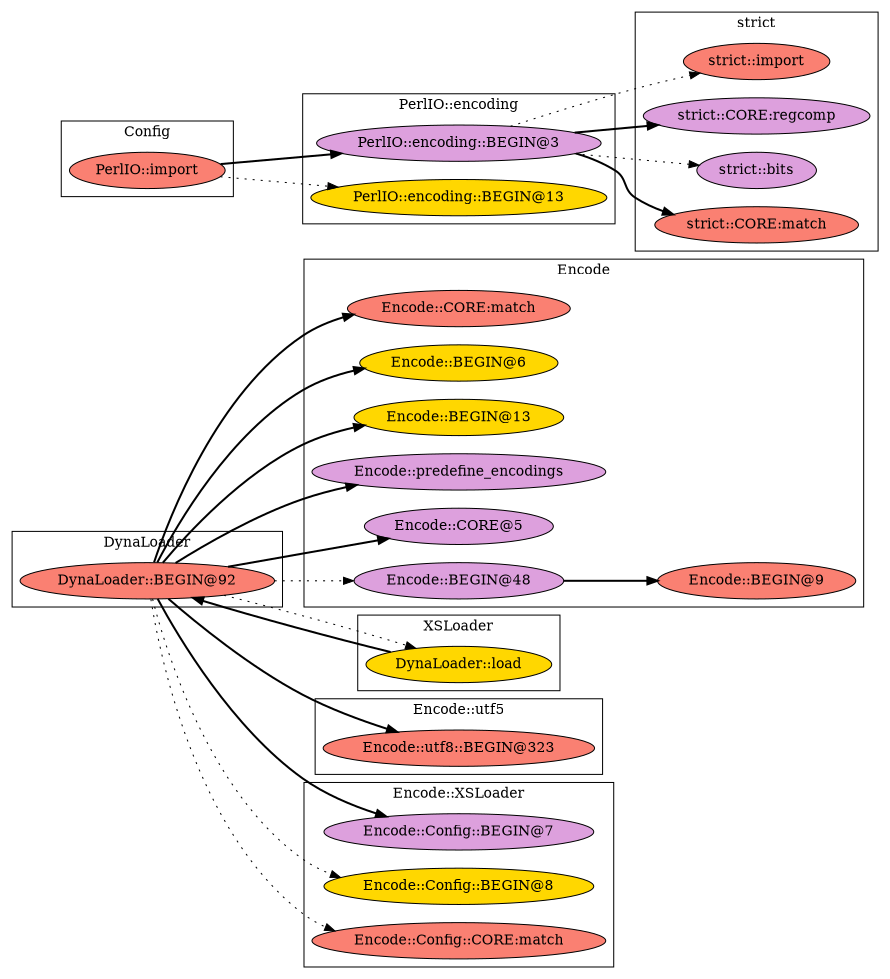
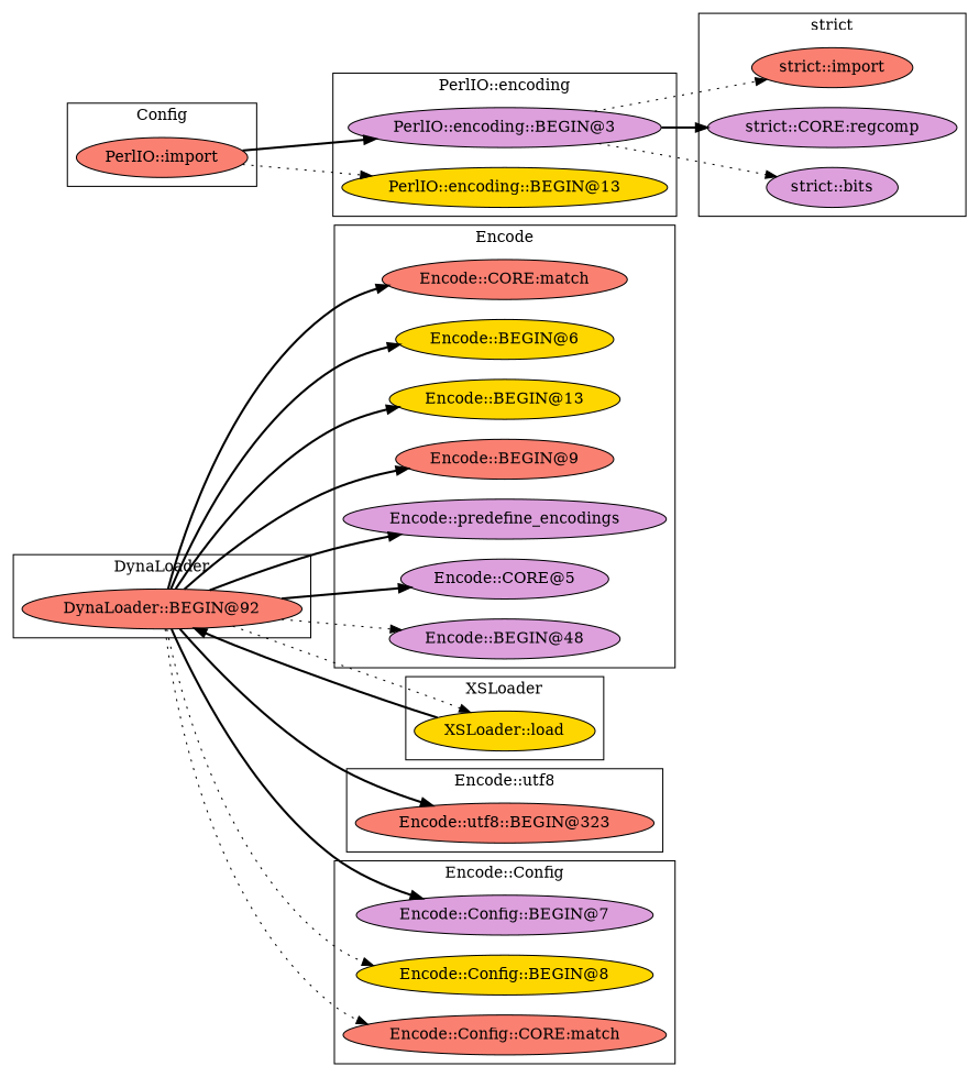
  digraph {
    rankdir=LR
    node [fillcolor=salmon style=filled]
    edge [style=bold]
    "Encode::CORE:match"
    "Encode::BEGIN@6" [fillcolor=gold]
    "Encode::BEGIN@13" [fillcolor=gold]
    "Encode::BEGIN@9"
    "Encode::predefine_encodings" [fillcolor=plum]
    n6 [fillcolor=plum label="Encode::CORE@5"]
    "Encode::BEGIN@48" [fillcolor=plum]
    "DynaLoader::BEGIN@92"
    "PerlIO::encoding::BEGIN@3" [fillcolor=plum]
    "PerlIO::encoding::BEGIN@13" [fillcolor=gold]
    "strict::import"
    "strict::CORE:regcomp" [fillcolor=plum]
    "strict::bits" [fillcolor=plum]
-   "strict::CORE:match"
-   "XSLoader::load" [fillcolor=gold label="DynaLoader::load"]
+   "XSLoader::load" [fillcolor=gold]
    "PerlIO::import"
    "Encode::utf8::BEGIN@323"
    "Encode::Config::BEGIN@7" [fillcolor=plum]
    "Encode::Config::BEGIN@8" [fillcolor=gold]
    "Encode::Config::CORE:match"
    subgraph cluster_1 {
      label=Encode
      "Encode::CORE:match"
      "Encode::BEGIN@6"
      "Encode::BEGIN@13"
      "Encode::BEGIN@9"
      "Encode::predefine_encodings"
      n6
      "Encode::BEGIN@48"
    }
    subgraph cluster_2 {
      label=DynaLoader
      "DynaLoader::BEGIN@92"
    }
    subgraph cluster_3 {
      label="PerlIO::encoding"
      "PerlIO::encoding::BEGIN@3"
      "PerlIO::encoding::BEGIN@13"
    }
    subgraph cluster_4 {
      label="strict"
      "strict::import"
      "strict::CORE:regcomp"
      "strict::bits"
-     "strict::CORE:match"
    }
    subgraph cluster_5 {
      label=XSLoader
      "XSLoader::load"
    }
    subgraph cluster_6 {
      label=Config
      "PerlIO::import"
    }
    subgraph cluster_7 {
-     label="Encode::utf5"
+     label="Encode::utf8"
      "Encode::utf8::BEGIN@323"
    }
    subgraph cluster_8 {
-     label="Encode::XSLoader"
+     label="Encode::Config"
      "Encode::Config::BEGIN@7"
      "Encode::Config::BEGIN@8"
      "Encode::Config::CORE:match"
    }
    "DynaLoader::BEGIN@92" -> "Encode::CORE:match"
    "DynaLoader::BEGIN@92" -> "Encode::BEGIN@6"
    "DynaLoader::BEGIN@92" -> "Encode::BEGIN@13"
-   "Encode::BEGIN@48" -> "Encode::BEGIN@9"
+   "DynaLoader::BEGIN@92" -> "Encode::BEGIN@9"
    "DynaLoader::BEGIN@92" -> "Encode::predefine_encodings"
    "DynaLoader::BEGIN@92" -> n6
    "DynaLoader::BEGIN@92" -> "Encode::BEGIN@48" [style=dotted]
    "DynaLoader::BEGIN@92" -> "XSLoader::load" [style=dotted]
    "DynaLoader::BEGIN@92" -> "Encode::utf8::BEGIN@323"
    "DynaLoader::BEGIN@92" -> "Encode::Config::BEGIN@7"
    "DynaLoader::BEGIN@92" -> "Encode::Config::BEGIN@8" [style=dotted]
    "DynaLoader::BEGIN@92" -> "Encode::Config::CORE:match" [style=dotted]
    "PerlIO::encoding::BEGIN@3" -> "strict::import" [style=dotted]
    "PerlIO::encoding::BEGIN@3" -> "strict::CORE:regcomp"
    "PerlIO::encoding::BEGIN@3" -> "strict::bits" [style=dotted]
-   "PerlIO::encoding::BEGIN@3" -> "strict::CORE:match"
    "XSLoader::load" -> "DynaLoader::BEGIN@92"
    "PerlIO::import" -> "PerlIO::encoding::BEGIN@3"
    "PerlIO::import" -> "PerlIO::encoding::BEGIN@13" [style=dotted]
  }
